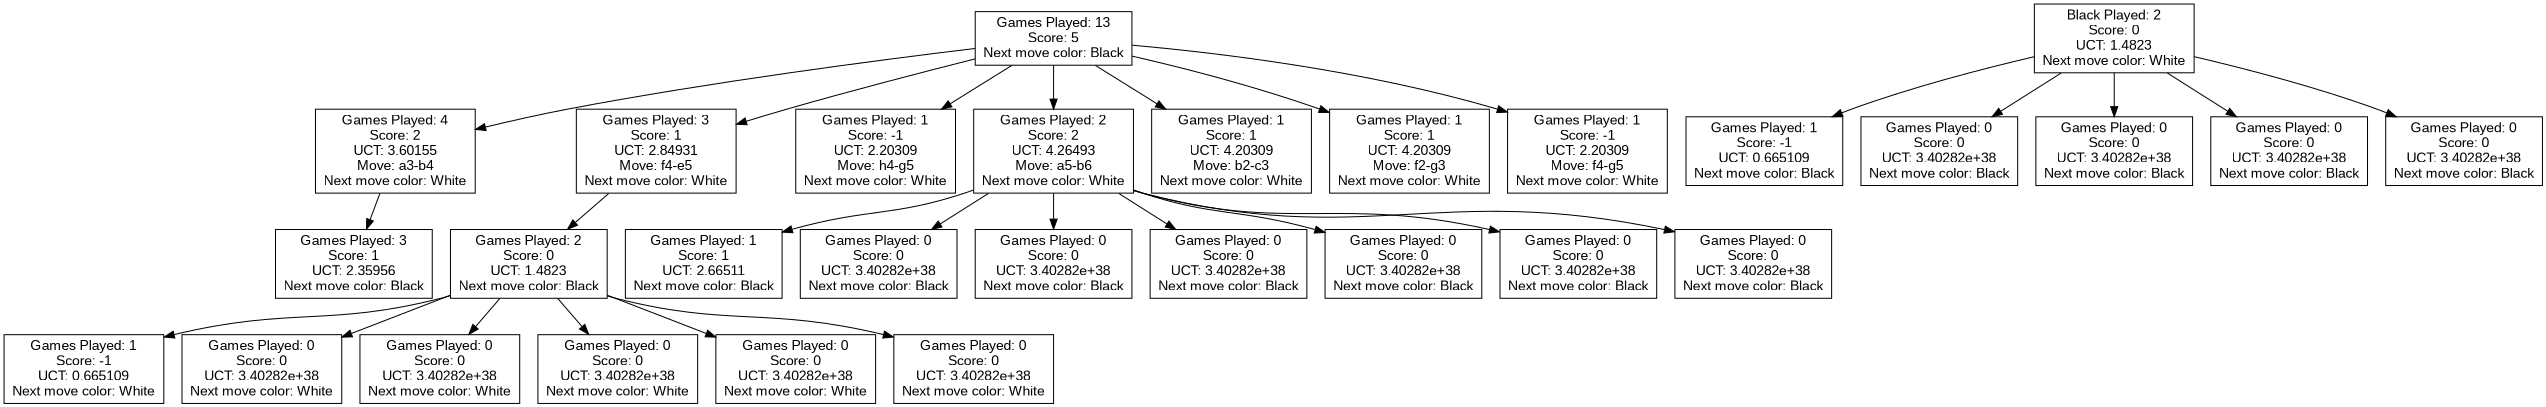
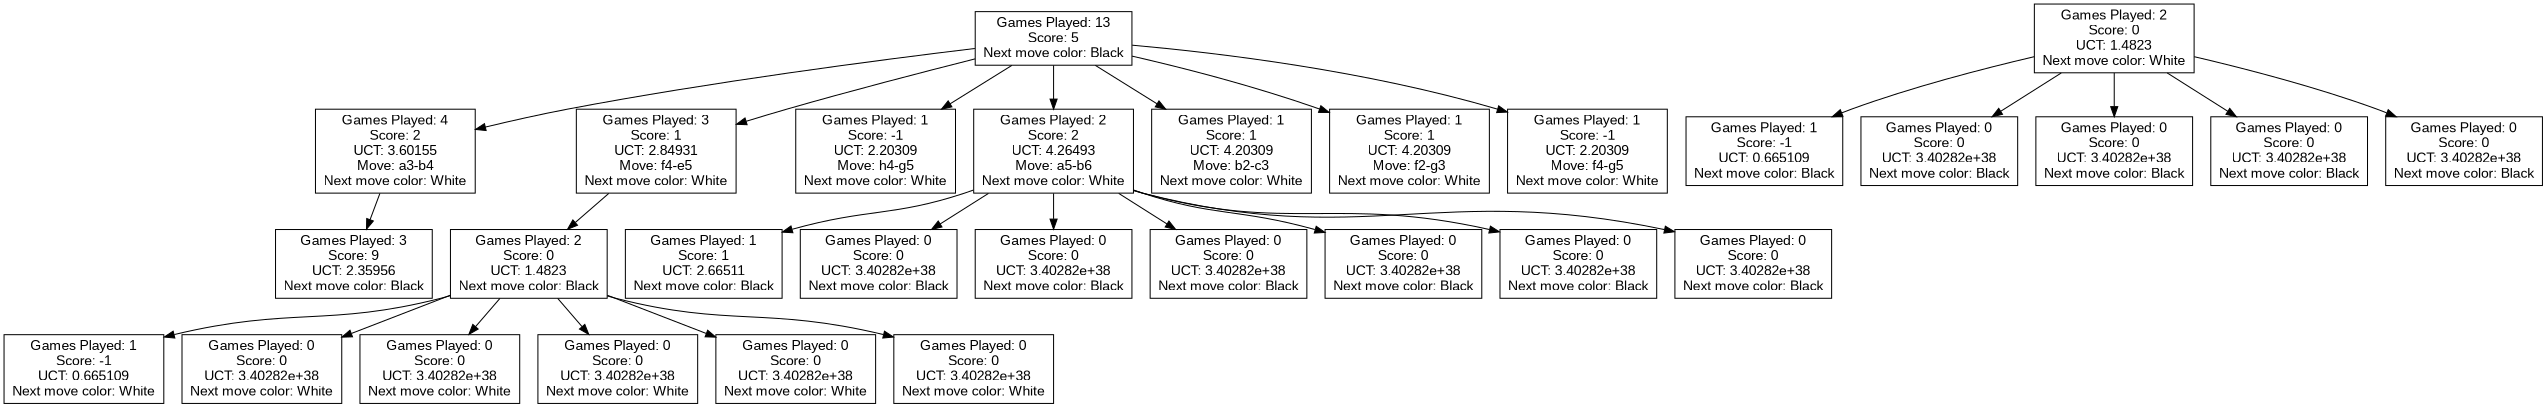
  digraph {
    node [fontname=Arial shape=box]
    n1 [label="Games Played: 13\nScore: 5\nNext move color: Black"]
    n2 [label="Games Played: 4\nScore: 2\nUCT: 3.60155\nMove: a3-b4\nNext move color: White"]
    n3 [label="Games Played: 3\nScore: 1\nUCT: 2.84931\nMove: f4-e5\nNext move color: White"]
    n4 [label="Games Played: 1\nScore: -1\nUCT: 2.20309\nMove: h4-g5\nNext move color: White"]
    n5 [label="Games Played: 2\nScore: 2\nUCT: 4.26493\nMove: a5-b6\nNext move color: White"]
    n6 [label="Games Played: 1\nScore: 1\nUCT: 4.20309\nMove: b2-c3\nNext move color: White"]
    n7 [label="Games Played: 1\nScore: 1\nUCT: 4.20309\nMove: f2-g3\nNext move color: White"]
    n8 [label="Games Played: 1\nScore: -1\nUCT: 2.20309\nMove: f4-g5\nNext move color: White"]
-   n9 [label="Games Played: 3\nScore: 1\nUCT: 2.35956\nNext move color: Black"]
+   n9 [label="Games Played: 3\nScore: 9\nUCT: 2.35956\nNext move color: Black"]
    n10 [label="Games Played: 2\nScore: 0\nUCT: 1.4823\nNext move color: Black"]
    n11 [label="Games Played: 1\nScore: 1\nUCT: 2.66511\nNext move color: Black"]
    n12 [label="Games Played: 0\nScore: 0\nUCT: 3.40282e+38\nNext move color: Black"]
    n13 [label="Games Played: 0\nScore: 0\nUCT: 3.40282e+38\nNext move color: Black"]
    n14 [label="Games Played: 0\nScore: 0\nUCT: 3.40282e+38\nNext move color: Black"]
    n15 [label="Games Played: 0\nScore: 0\nUCT: 3.40282e+38\nNext move color: Black"]
    n16 [label="Games Played: 0\nScore: 0\nUCT: 3.40282e+38\nNext move color: Black"]
    n17 [label="Games Played: 0\nScore: 0\nUCT: 3.40282e+38\nNext move color: Black"]
-   n18 [label="Black Played: 2\nScore: 0\nUCT: 1.4823\nNext move color: White"]
+   n18 [label="Games Played: 2\nScore: 0\nUCT: 1.4823\nNext move color: White"]
    n19 [label="Games Played: 1\nScore: -1\nUCT: 0.665109\nNext move color: Black"]
    n20 [label="Games Played: 0\nScore: 0\nUCT: 3.40282e+38\nNext move color: Black"]
    n21 [label="Games Played: 0\nScore: 0\nUCT: 3.40282e+38\nNext move color: Black"]
    n22 [label="Games Played: 0\nScore: 0\nUCT: 3.40282e+38\nNext move color: Black"]
    n23 [label="Games Played: 0\nScore: 0\nUCT: 3.40282e+38\nNext move color: Black"]
    n24 [label="Games Played: 1\nScore: -1\nUCT: 0.665109\nNext move color: White"]
    n25 [label="Games Played: 0\nScore: 0\nUCT: 3.40282e+38\nNext move color: White"]
    n26 [label="Games Played: 0\nScore: 0\nUCT: 3.40282e+38\nNext move color: White"]
    n27 [label="Games Played: 0\nScore: 0\nUCT: 3.40282e+38\nNext move color: White"]
    n28 [label="Games Played: 0\nScore: 0\nUCT: 3.40282e+38\nNext move color: White"]
    n29 [label="Games Played: 0\nScore: 0\nUCT: 3.40282e+38\nNext move color: White"]
    n1 -> n2
    n1 -> n3
    n1 -> n4
    n1 -> n5
    n1 -> n6
    n1 -> n7
    n1 -> n8
    n2 -> n9
    n3 -> n10
    n5 -> n11
    n5 -> n12
    n5 -> n13
    n5 -> n14
    n5 -> n15
    n5 -> n16
    n5 -> n17
    n10 -> n24
    n10 -> n25
    n10 -> n26
    n10 -> n27
    n10 -> n28
    n10 -> n29
    n18 -> n19
    n18 -> n20
    n18 -> n21
    n18 -> n22
    n18 -> n23
  }
